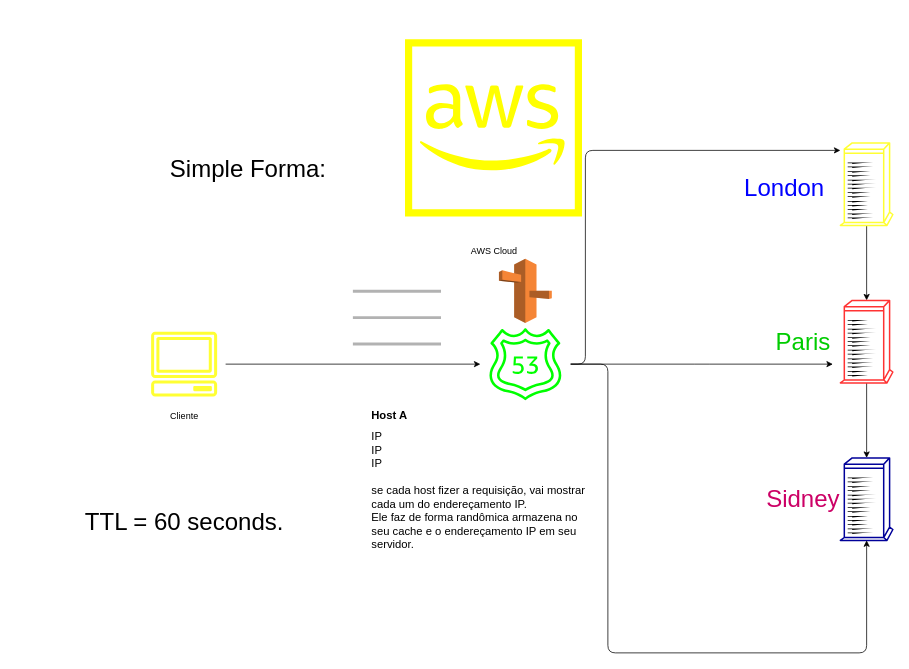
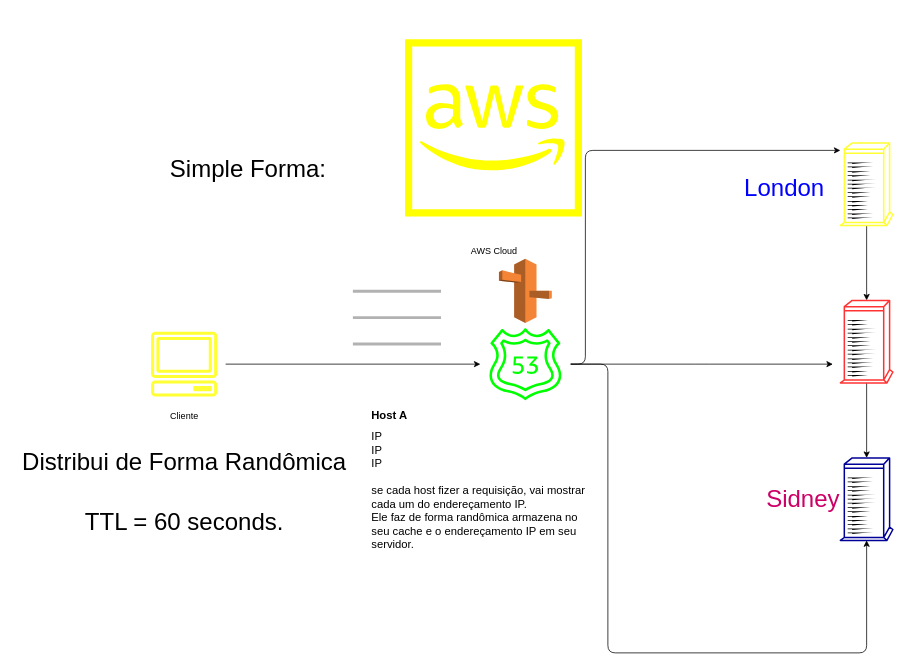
  <mxCell id="0" />
  <mxCell id="1" parent="0" />
  <mxCell id="2" value="AWS Cloud" style="sketch=0;outlineConnect=0;dashed=0;verticalLabelPosition=bottom;verticalAlign=top;align=center;html=1;fontSize=12;fontStyle=0;aspect=fixed;shape=mxgraph.aws4.resourceIcon;resIcon=mxgraph.aws4.aws_cloud;strokeColor=#FFFF00;" parent="1" vertex="1"><mxGeometry x="510" y="20" width="295" height="300" as="geometry" /></mxCell>
  <mxCell id="3" style="edgeStyle=orthogonalEdgeStyle;rounded=0;orthogonalLoop=1;jettySize=auto;html=1;" parent="1" source="4" edge="1" target="14"><mxGeometry relative="1" as="geometry"><mxPoint x="620" y="485" as="targetPoint" /></mxGeometry></mxCell>
  <mxCell id="4" value="Cliente&lt;br&gt;" style="sketch=0;outlineConnect=0;dashed=0;verticalLabelPosition=bottom;verticalAlign=top;align=center;html=1;fontSize=12;fontStyle=0;aspect=fixed;shape=mxgraph.aws4.resourceIcon;resIcon=mxgraph.aws4.client;strokeColor=#FFFF33;" parent="1" vertex="1"><mxGeometry x="190" y="430" width="110" height="110" as="geometry" /></mxCell>
  <mxCell id="5" style="edgeStyle=orthogonalEdgeStyle;curved=0;rounded=1;sketch=0;orthogonalLoop=1;jettySize=auto;html=1;entryX=0.5;entryY=0;entryDx=0;entryDy=0;entryPerimeter=0;" parent="1" source="6" target="8" edge="1"><mxGeometry relative="1" as="geometry" /></mxCell>
  <mxCell id="6" value="" style="shape=mxgraph.cisco.computers_and_peripherals.ibm_tower;sketch=0;html=1;pointerEvents=1;dashed=0;strokeWidth=2;verticalLabelPosition=bottom;verticalAlign=top;align=center;outlineConnect=0;fontColor=#000078;labelBackgroundColor=#3333FF;strokeColor=#FFFF33;" parent="1" vertex="1"><mxGeometry x="1120" y="190" width="70" height="110" as="geometry" /></mxCell>
  <mxCell id="7" style="edgeStyle=orthogonalEdgeStyle;curved=0;rounded=1;sketch=0;orthogonalLoop=1;jettySize=auto;html=1;" parent="1" source="8" target="9" edge="1"><mxGeometry relative="1" as="geometry" /></mxCell>
  <mxCell id="8" value="" style="shape=mxgraph.cisco.computers_and_peripherals.ibm_tower;sketch=0;html=1;pointerEvents=1;dashed=0;strokeWidth=2;verticalLabelPosition=bottom;verticalAlign=top;align=center;outlineConnect=0;strokeColor=#FF3333;" parent="1" vertex="1"><mxGeometry x="1120" y="400" width="70" height="110" as="geometry" /></mxCell>
  <mxCell id="9" value="" style="shape=mxgraph.cisco.computers_and_peripherals.ibm_tower;sketch=0;html=1;pointerEvents=1;dashed=0;strokeWidth=2;verticalLabelPosition=bottom;verticalAlign=top;align=center;outlineConnect=0;strokeColor=#000099;" parent="1" vertex="1"><mxGeometry x="1120" y="610" width="70" height="110" as="geometry" /></mxCell>
  <mxCell id="10" value="&lt;font style=&quot;font-size: 32px;&quot;&gt;Simple Forma:&lt;/font&gt;" style="text;html=1;align=center;verticalAlign=middle;resizable=0;points=[];autosize=1;strokeColor=none;fillColor=none;" parent="1" vertex="1"><mxGeometry x="210" y="210" width="240" height="30" as="geometry" /></mxCell>
  <mxCell id="11" style="edgeStyle=orthogonalEdgeStyle;curved=0;rounded=1;sketch=0;orthogonalLoop=1;jettySize=auto;html=1;fontSize=15;" parent="1" source="14" target="6" edge="1"><mxGeometry relative="1" as="geometry"><mxPoint x="990" y="220" as="targetPoint" /><Array as="points"><mxPoint x="780" y="485" /><mxPoint x="780" y="200" /></Array></mxGeometry></mxCell>
  <mxCell id="12" style="edgeStyle=orthogonalEdgeStyle;curved=0;rounded=1;sketch=0;orthogonalLoop=1;jettySize=auto;html=1;fontSize=15;" parent="1" source="14" edge="1"><mxGeometry relative="1" as="geometry"><mxPoint x="1110" y="485" as="targetPoint" /></mxGeometry></mxCell>
  <mxCell id="13" style="edgeStyle=orthogonalEdgeStyle;curved=0;rounded=1;sketch=0;orthogonalLoop=1;jettySize=auto;html=1;fontSize=15;" parent="1" source="14" target="9" edge="1"><mxGeometry relative="1" as="geometry"><mxPoint x="1020" y="870" as="targetPoint" /><Array as="points"><mxPoint x="810" y="485" /><mxPoint x="810" y="870" /><mxPoint x="1155" y="870" /></Array></mxGeometry></mxCell>
  <mxCell id="14" value="" style="sketch=0;points=[[0,0,0],[0.25,0,0],[0.5,0,0],[0.75,0,0],[1,0,0],[0,1,0],[0.25,1,0],[0.5,1,0],[0.75,1,0],[1,1,0],[0,0.25,0],[0,0.5,0],[0,0.75,0],[1,0.25,0],[1,0.5,0],[1,0.75,0]];outlineConnect=0;gradientDirection=north;dashed=0;verticalLabelPosition=bottom;verticalAlign=top;align=center;html=1;fontSize=12;fontStyle=0;aspect=fixed;shape=mxgraph.aws4.resourceIcon;resIcon=mxgraph.aws4.route_53;strokeColor=#00FF00;" parent="1" vertex="1"><mxGeometry x="640" y="425" width="120" height="120" as="geometry" /></mxCell>
  <mxCell id="15" value="" style="outlineConnect=0;dashed=0;verticalLabelPosition=bottom;verticalAlign=top;align=center;html=1;shape=mxgraph.aws3.route_table;fontSize=25;" parent="1" vertex="1"><mxGeometry x="470" y="360" width="117.5" height="100" as="geometry" /></mxCell>
  <mxCell id="16" value="" style="outlineConnect=0;dashed=0;verticalLabelPosition=bottom;verticalAlign=top;align=center;html=1;shape=mxgraph.aws3.route_53;fillColor=#F58536;gradientColor=none;rounded=0;sketch=0;strokeColor=#00FF00;" parent="1" vertex="1"><mxGeometry x="664.75" y="344.5" width="70.5" height="85.5" as="geometry" /></mxCell>
  <mxCell id="17" value="&lt;h1 style=&quot;font-size: 15px;&quot;&gt;&lt;font style=&quot;font-size: 15px;&quot;&gt;Host A&lt;/font&gt;&lt;/h1&gt;&lt;div style=&quot;font-size: 15px;&quot;&gt;&lt;font style=&quot;font-size: 15px;&quot;&gt;IP&lt;/font&gt;&lt;/div&gt;&lt;div style=&quot;font-size: 15px;&quot;&gt;&lt;font style=&quot;font-size: 15px;&quot;&gt;IP&lt;/font&gt;&lt;/div&gt;&lt;div style=&quot;font-size: 15px;&quot;&gt;&lt;font style=&quot;font-size: 15px;&quot;&gt;IP&lt;/font&gt;&lt;/div&gt;&lt;div style=&quot;font-size: 15px;&quot;&gt;&lt;font style=&quot;font-size: 15px;&quot;&gt;&lt;br&gt;&lt;/font&gt;&lt;/div&gt;&lt;div style=&quot;font-size: 15px;&quot;&gt;&lt;font style=&quot;font-size: 15px;&quot;&gt;se cada host fizer a requisição, vai mostrar&lt;/font&gt;&lt;/div&gt;&lt;div style=&quot;font-size: 15px;&quot;&gt;&lt;font style=&quot;font-size: 15px;&quot;&gt;cada um do endereçamento IP.&lt;/font&gt;&lt;/div&gt;&lt;div style=&quot;font-size: 15px;&quot;&gt;&lt;font style=&quot;font-size: 15px;&quot;&gt;Ele faz de forma randômica armazena no seu cache e o endereçamento IP em seu servidor.&lt;/font&gt;&lt;/div&gt;" style="text;html=1;strokeColor=none;fillColor=none;spacing=5;spacingTop=-20;whiteSpace=wrap;overflow=hidden;rounded=0;sketch=0;" parent="1" vertex="1"><mxGeometry x="490" y="545" width="300" height="200" as="geometry" /></mxCell>
+ <mxCell id="18" value="&lt;font style=&quot;font-size: 32px;&quot;&gt;Distribui de Forma Randômica&lt;/font&gt;" style="text;html=1;align=center;verticalAlign=middle;resizable=0;points=[];autosize=1;strokeColor=none;fillColor=none;" parent="1" vertex="1"><mxGeometry x="20" y="600" width="450" height="30" as="geometry" /></mxCell>
  <mxCell id="19" value="&lt;font style=&quot;font-size: 32px;&quot;&gt;TTL = 60 seconds.&lt;/font&gt;" style="text;html=1;align=center;verticalAlign=middle;resizable=0;points=[];autosize=1;strokeColor=none;fillColor=none;" parent="1" vertex="1"><mxGeometry x="105" y="680" width="280" height="30" as="geometry" /></mxCell>
  <mxCell id="20" value="&lt;font style=&quot;font-size: 32px;&quot;&gt;London&lt;/font&gt;" style="text;html=1;align=center;verticalAlign=middle;resizable=0;points=[];autosize=1;strokeColor=none;fillColor=none;fontColor=#0000FF;" parent="1" vertex="1"><mxGeometry x="985" y="235" width="120" height="30" as="geometry" /></mxCell>
- <mxCell id="21" value="&lt;font style=&quot;font-size: 32px;&quot;&gt;Paris&lt;/font&gt;" style="text;html=1;align=center;verticalAlign=middle;resizable=0;points=[];autosize=1;strokeColor=none;fillColor=none;fontColor=#00CC00;" parent="1" vertex="1"><mxGeometry x="1025" y="440" width="90" height="30" as="geometry" /></mxCell>
  <mxCell id="22" value="&lt;font style=&quot;font-size: 32px;&quot;&gt;Sidney&lt;/font&gt;" style="text;html=1;align=center;verticalAlign=middle;resizable=0;points=[];autosize=1;strokeColor=none;fillColor=none;fontColor=#CC0066;" parent="1" vertex="1"><mxGeometry x="1015" y="650" width="110" height="30" as="geometry" /></mxCell>
